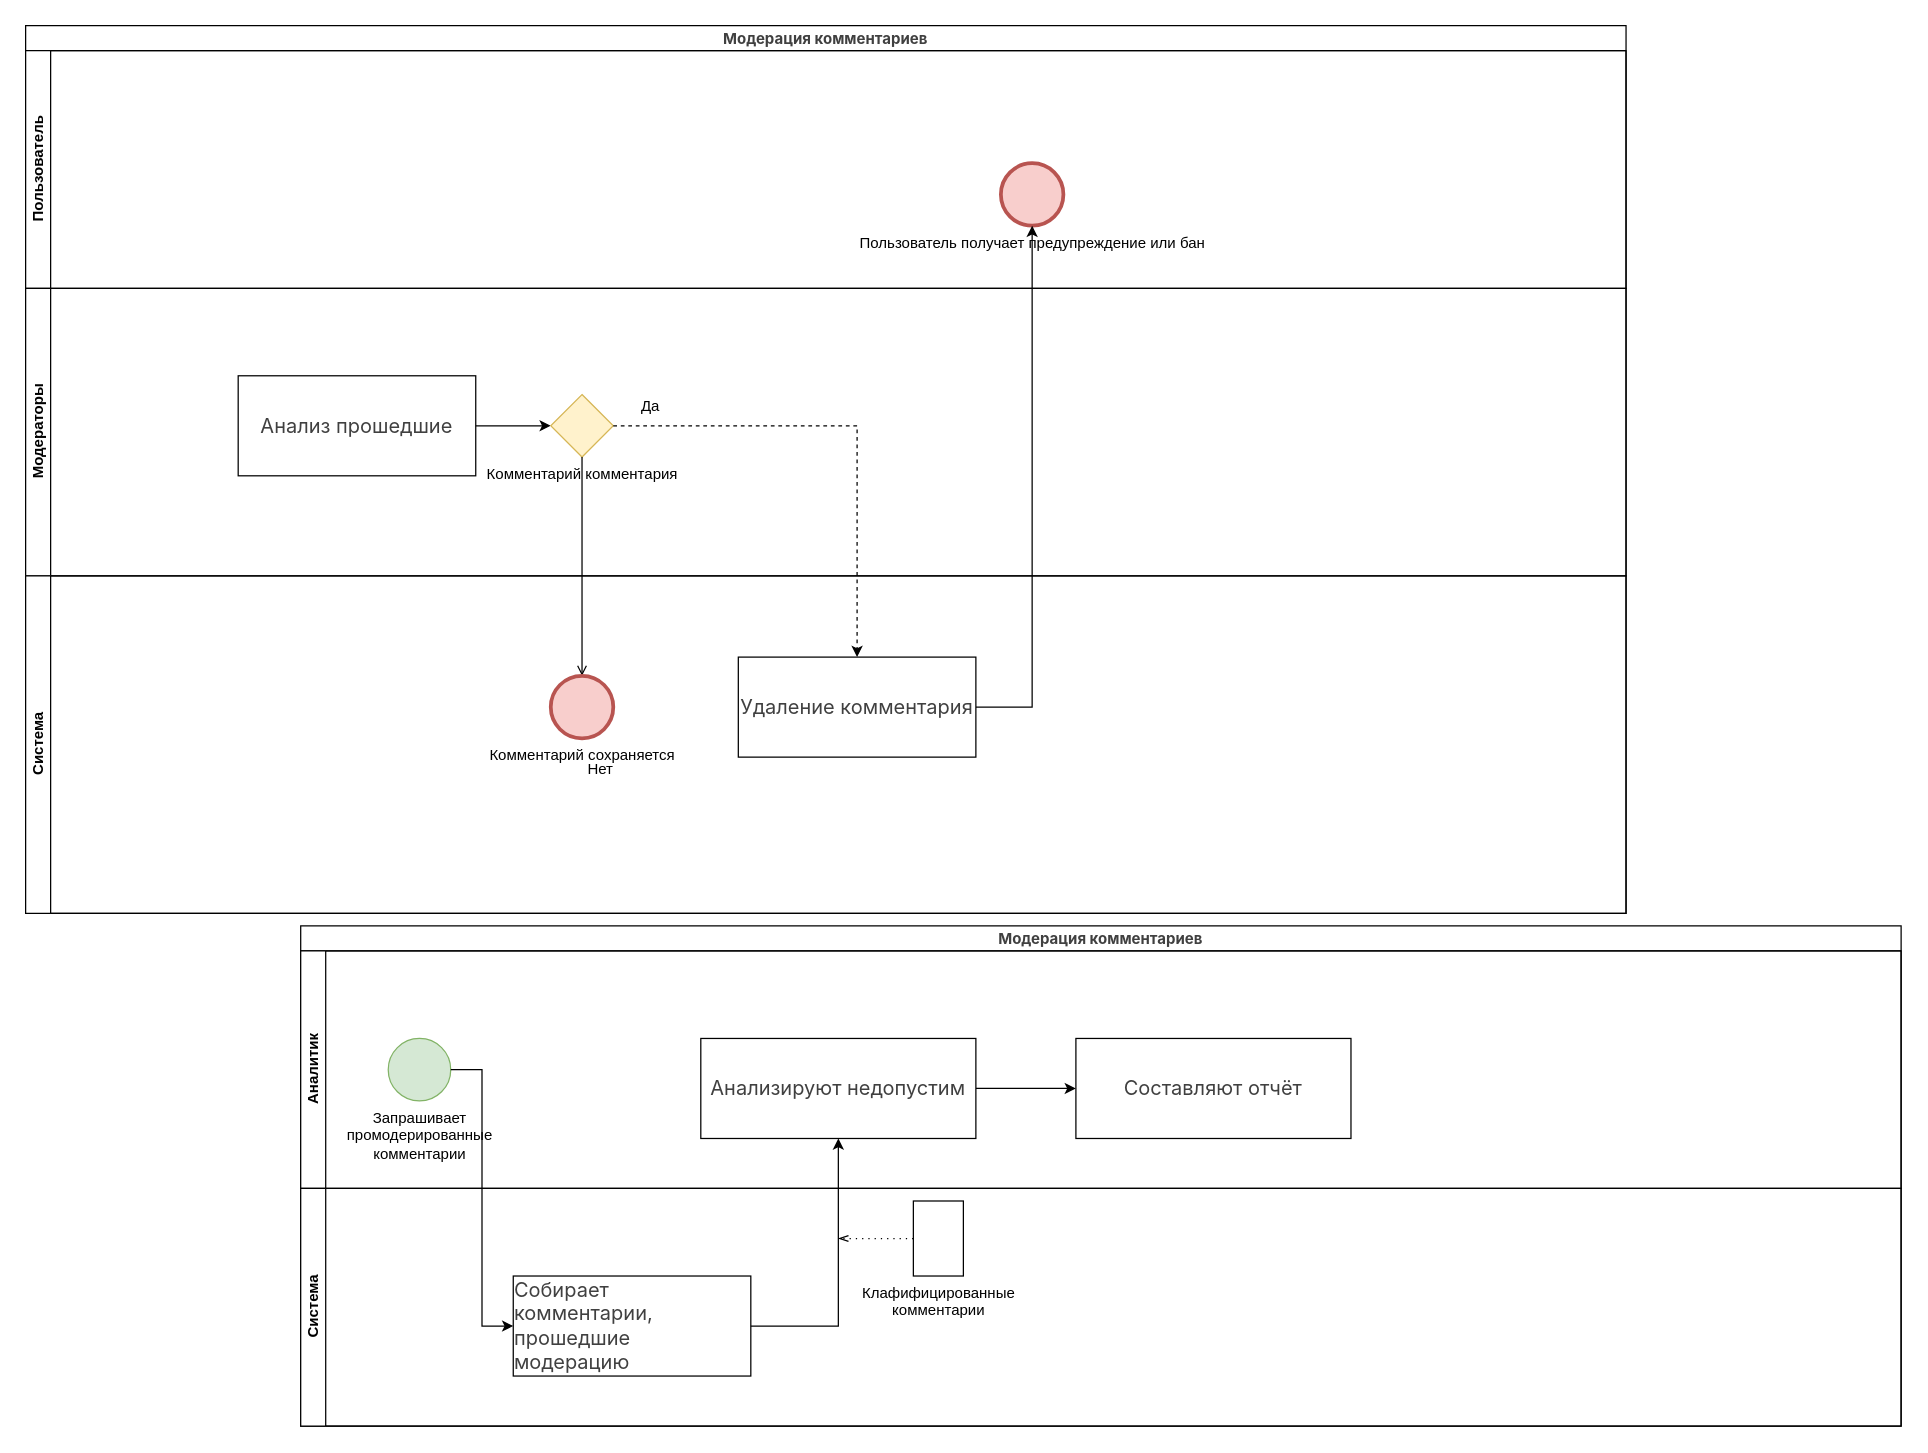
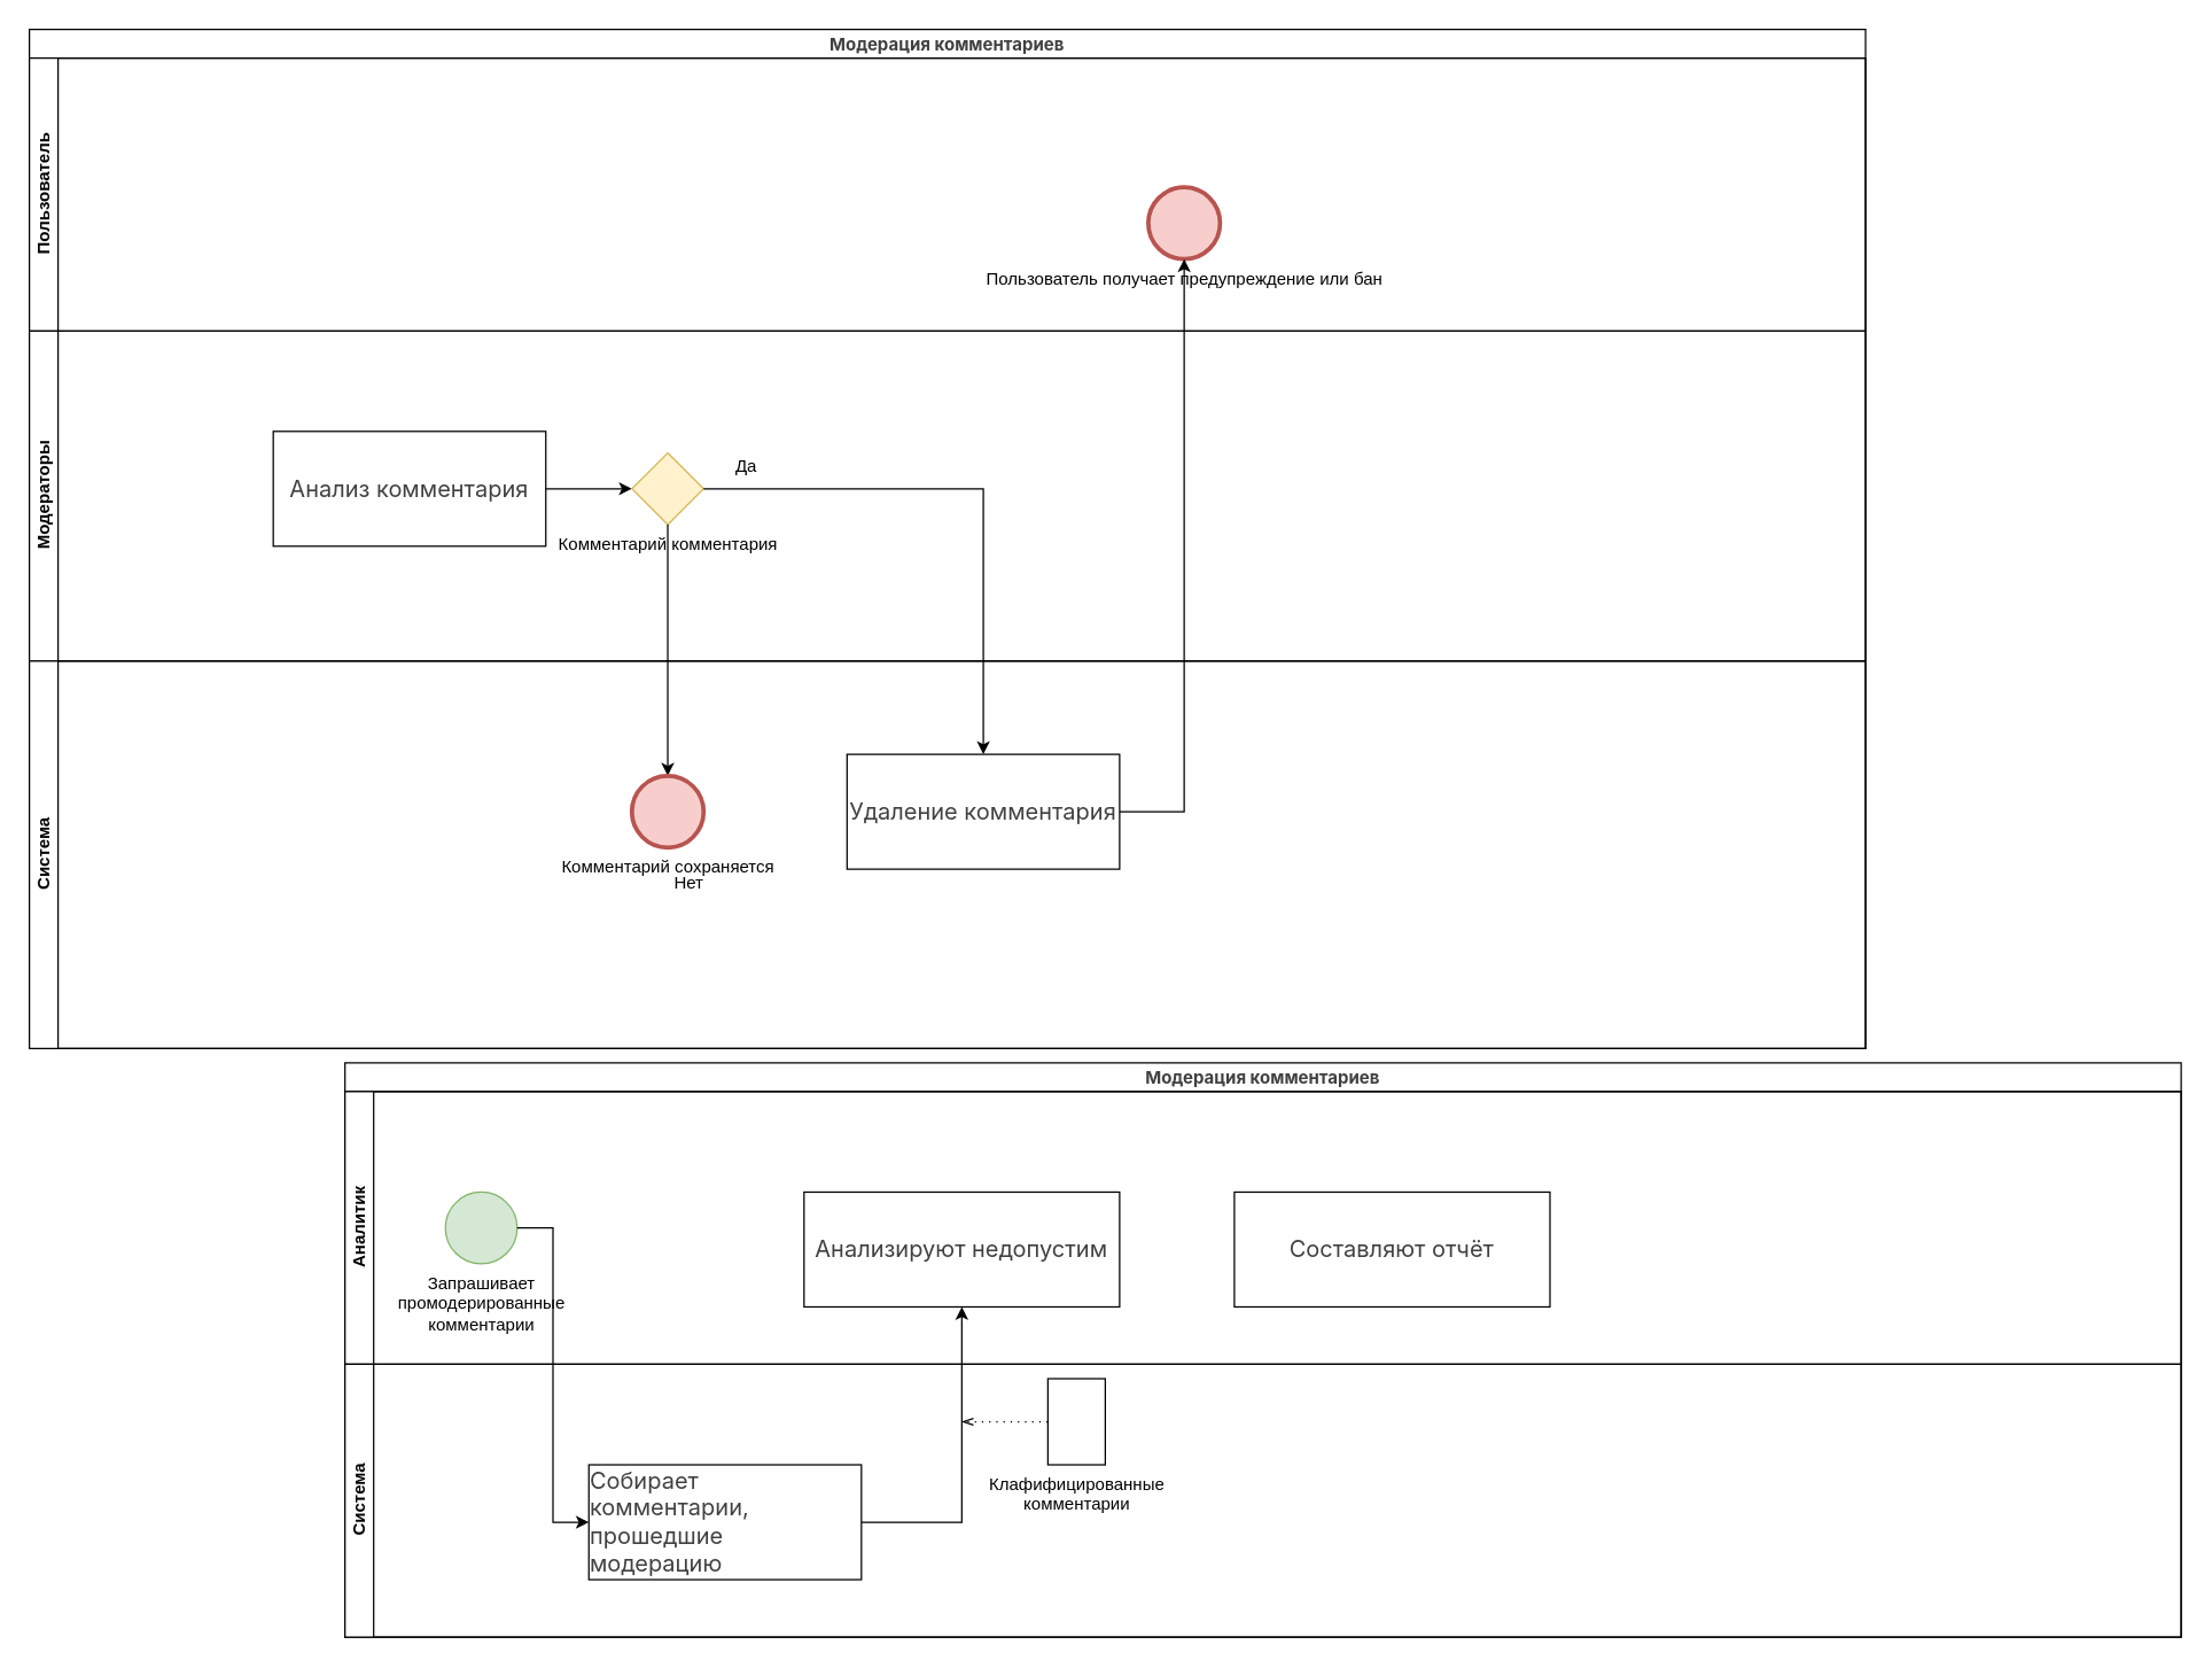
  <mxCell id="0" />
  <mxCell id="1" parent="0" />
  <mxCell id="2" value="&lt;h3 style=&quot;font-weight: var(--ds-font-weight-strong); font-size: calc(var(--ds-md-zoom)*16px); line-height: 1.5; margin: calc(var(--ds-md-zoom)*16px)0 calc(var(--ds-md-zoom)*12px)0; color: rgb(64, 64, 64); font-family: DeepSeek-CJK-patch, Inter, system-ui, -apple-system, BlinkMacSystemFont, &amp;quot;Segoe UI&amp;quot;, Roboto, &amp;quot;Noto Sans&amp;quot;, Ubuntu, Cantarell, &amp;quot;Helvetica Neue&amp;quot;, Oxygen, &amp;quot;Open Sans&amp;quot;, sans-serif; text-align: start;&quot;&gt;Модерация комментариев&lt;/h3&gt;" style="swimlane;html=1;childLayout=stackLayout;resizeParent=1;resizeParentMax=0;horizontal=1;startSize=20;horizontalStack=0;whiteSpace=wrap;" parent="1" vertex="1"><mxGeometry x="20" y="20" width="1280" height="710" as="geometry" /></mxCell>
  <mxCell id="3" value="Пользователь" style="swimlane;html=1;startSize=20;horizontal=0;" parent="2" vertex="1"><mxGeometry y="20" width="1280" height="190" as="geometry" /></mxCell>
  <mxCell id="4" value="Пользователь получает предупреждение или бан" style="points=[[0.145,0.145,0],[0.5,0,0],[0.855,0.145,0],[1,0.5,0],[0.855,0.855,0],[0.5,1,0],[0.145,0.855,0],[0,0.5,0]];shape=mxgraph.bpmn.event;html=1;verticalLabelPosition=bottom;labelBackgroundColor=#ffffff;verticalAlign=top;align=center;perimeter=ellipsePerimeter;outlineConnect=0;aspect=fixed;outline=end;symbol=terminate2;fillColor=#f8cecc;strokeColor=#b85450;" parent="3" vertex="1"><mxGeometry x="780" y="90" width="50" height="50" as="geometry" /></mxCell>
  <mxCell id="5" value="Модераторы" style="swimlane;html=1;startSize=20;horizontal=0;" parent="2" vertex="1"><mxGeometry y="210" width="1280" height="230" as="geometry" /></mxCell>
- <mxCell id="6" value="&lt;div style=&quot;text-align: left;&quot;&gt;&lt;span style=&quot;background-color: transparent; font-size: 16.002px;&quot;&gt;&lt;font face=&quot;DeepSeek-CJK-patch, Inter, system-ui, -apple-system, BlinkMacSystemFont, Segoe UI, Roboto, Noto Sans, Ubuntu, Cantarell, Helvetica Neue, Oxygen, Open Sans, sans-serif&quot; color=&quot;#404040&quot;&gt;Анализ прошедшие&lt;/font&gt;&lt;/span&gt;&lt;/div&gt;" style="points=[[0.25,0,0],[0.5,0,0],[0.75,0,0],[1,0.25,0],[1,0.5,0],[1,0.75,0],[0.75,1,0],[0.5,1,0],[0.25,1,0],[0,0.75,0],[0,0.5,0],[0,0.25,0]];shape=mxgraph.bpmn.task2;whiteSpace=wrap;rectStyle=rounded;size=10;html=1;container=1;expand=0;collapsible=0;taskMarker=abstract;" parent="5" vertex="1"><mxGeometry x="170" y="70" width="190" height="80" as="geometry" /></mxCell>
+ <mxCell id="6" value="&lt;div style=&quot;text-align: left;&quot;&gt;&lt;span style=&quot;background-color: transparent; font-size: 16.002px;&quot;&gt;&lt;font face=&quot;DeepSeek-CJK-patch, Inter, system-ui, -apple-system, BlinkMacSystemFont, Segoe UI, Roboto, Noto Sans, Ubuntu, Cantarell, Helvetica Neue, Oxygen, Open Sans, sans-serif&quot; color=&quot;#404040&quot;&gt;Анализ комментария&lt;/font&gt;&lt;/span&gt;&lt;/div&gt;" style="points=[[0.25,0,0],[0.5,0,0],[0.75,0,0],[1,0.25,0],[1,0.5,0],[1,0.75,0],[0.75,1,0],[0.5,1,0],[0.25,1,0],[0,0.75,0],[0,0.5,0],[0,0.25,0]];shape=mxgraph.bpmn.task2;whiteSpace=wrap;rectStyle=rounded;size=10;html=1;container=1;expand=0;collapsible=0;taskMarker=abstract;" parent="5" vertex="1"><mxGeometry x="170" y="70" width="190" height="80" as="geometry" /></mxCell>
  <mxCell id="7" style="edgeStyle=orthogonalEdgeStyle;rounded=0;orthogonalLoop=1;jettySize=auto;html=1;entryX=0;entryY=0.5;entryDx=0;entryDy=0;entryPerimeter=0;exitX=1;exitY=0.5;exitDx=0;exitDy=0;exitPerimeter=0;" parent="5" source="6" target="8" edge="1"><mxGeometry relative="1" as="geometry" /></mxCell>
  <mxCell id="8" value="Комментарий комментария" style="points=[[0.25,0.25,0],[0.5,0,0],[0.75,0.25,0],[1,0.5,0],[0.75,0.75,0],[0.5,1,0],[0.25,0.75,0],[0,0.5,0]];shape=mxgraph.bpmn.gateway2;html=1;verticalLabelPosition=bottom;labelBackgroundColor=#ffffff;verticalAlign=top;align=center;perimeter=rhombusPerimeter;outlineConnect=0;outline=none;symbol=none;fillColor=#fff2cc;strokeColor=#d6b656;" parent="5" vertex="1"><mxGeometry x="420" y="85" width="50" height="50" as="geometry" /></mxCell>
  <mxCell id="9" value="Да" style="text;html=1;align=center;verticalAlign=middle;whiteSpace=wrap;rounded=0;" parent="5" vertex="1"><mxGeometry x="470" y="80" width="60" height="30" as="geometry" /></mxCell>
- <mxCell id="10" style="edgeStyle=orthogonalEdgeStyle;rounded=0;orthogonalLoop=1;jettySize=auto;html=1;exitX=1;exitY=0.5;exitDx=0;exitDy=0;exitPerimeter=0;entryX=0.5;entryY=0;entryDx=0;entryDy=0;entryPerimeter=0;dashed=1;" parent="2" source="8" target="15" edge="1"><mxGeometry relative="1" as="geometry"><mxPoint x="810" y="530.0" as="targetPoint" /></mxGeometry></mxCell>
+ <mxCell id="10" style="edgeStyle=orthogonalEdgeStyle;rounded=0;orthogonalLoop=1;jettySize=auto;html=1;exitX=1;exitY=0.5;exitDx=0;exitDy=0;exitPerimeter=0;entryX=0.5;entryY=0;entryDx=0;entryDy=0;entryPerimeter=0;" parent="2" source="8" target="15" edge="1"><mxGeometry relative="1" as="geometry"><mxPoint x="810" y="530.0" as="targetPoint" /></mxGeometry></mxCell>
  <mxCell id="11" style="edgeStyle=orthogonalEdgeStyle;rounded=0;orthogonalLoop=1;jettySize=auto;html=1;exitX=1;exitY=0.5;exitDx=0;exitDy=0;exitPerimeter=0;entryX=0.5;entryY=1;entryDx=0;entryDy=0;entryPerimeter=0;" parent="2" source="15" target="4" edge="1"><mxGeometry relative="1" as="geometry"><mxPoint x="805" y="160.0" as="targetPoint" /></mxGeometry></mxCell>
- <mxCell id="12" style="edgeStyle=orthogonalEdgeStyle;rounded=0;orthogonalLoop=1;jettySize=auto;html=1;exitX=0.5;exitY=1;exitDx=0;exitDy=0;exitPerimeter=0;entryX=0.5;entryY=0;entryDx=0;entryDy=0;entryPerimeter=0;endArrow=open;" parent="2" source="8" target="14" edge="1"><mxGeometry relative="1" as="geometry"><mxPoint x="521" y="520.0" as="targetPoint" /></mxGeometry></mxCell>
+ <mxCell id="12" style="edgeStyle=orthogonalEdgeStyle;rounded=0;orthogonalLoop=1;jettySize=auto;html=1;exitX=0.5;exitY=1;exitDx=0;exitDy=0;exitPerimeter=0;entryX=0.5;entryY=0;entryDx=0;entryDy=0;entryPerimeter=0;" parent="2" source="8" target="14" edge="1"><mxGeometry relative="1" as="geometry"><mxPoint x="521" y="520.0" as="targetPoint" /></mxGeometry></mxCell>
  <mxCell id="13" value="Система" style="swimlane;html=1;startSize=20;horizontal=0;" parent="2" vertex="1"><mxGeometry y="440" width="1280" height="270" as="geometry" /></mxCell>
  <mxCell id="14" value="Комментарий сохраняется" style="points=[[0.145,0.145,0],[0.5,0,0],[0.855,0.145,0],[1,0.5,0],[0.855,0.855,0],[0.5,1,0],[0.145,0.855,0],[0,0.5,0]];shape=mxgraph.bpmn.event;html=1;verticalLabelPosition=bottom;labelBackgroundColor=#ffffff;verticalAlign=top;align=center;perimeter=ellipsePerimeter;outlineConnect=0;aspect=fixed;outline=end;symbol=terminate2;fillColor=#f8cecc;strokeColor=#b85450;" parent="13" vertex="1"><mxGeometry x="420" y="80" width="50" height="50" as="geometry" /></mxCell>
  <mxCell id="15" value="&lt;div style=&quot;text-align: left;&quot;&gt;&lt;span style=&quot;background-color: transparent; font-size: 16.002px;&quot;&gt;&lt;font face=&quot;DeepSeek-CJK-patch, Inter, system-ui, -apple-system, BlinkMacSystemFont, Segoe UI, Roboto, Noto Sans, Ubuntu, Cantarell, Helvetica Neue, Oxygen, Open Sans, sans-serif&quot; color=&quot;#404040&quot;&gt;Удаление комментария&lt;/font&gt;&lt;/span&gt;&lt;/div&gt;" style="points=[[0.25,0,0],[0.5,0,0],[0.75,0,0],[1,0.25,0],[1,0.5,0],[1,0.75,0],[0.75,1,0],[0.5,1,0],[0.25,1,0],[0,0.75,0],[0,0.5,0],[0,0.25,0]];shape=mxgraph.bpmn.task2;whiteSpace=wrap;rectStyle=rounded;size=10;html=1;container=1;expand=0;collapsible=0;taskMarker=abstract;" parent="13" vertex="1"><mxGeometry x="570" y="65" width="190" height="80" as="geometry" /></mxCell>
  <mxCell id="16" value="Нет" style="text;html=1;align=center;verticalAlign=middle;whiteSpace=wrap;rounded=0;" parent="13" vertex="1"><mxGeometry x="430" y="140" width="60" height="30" as="geometry" /></mxCell>
  <mxCell id="17" value="&lt;h3 style=&quot;font-weight: var(--ds-font-weight-strong); font-size: calc(var(--ds-md-zoom)*16px); line-height: 1.5; margin: calc(var(--ds-md-zoom)*16px)0 calc(var(--ds-md-zoom)*12px)0; color: rgb(64, 64, 64); font-family: DeepSeek-CJK-patch, Inter, system-ui, -apple-system, BlinkMacSystemFont, &amp;quot;Segoe UI&amp;quot;, Roboto, &amp;quot;Noto Sans&amp;quot;, Ubuntu, Cantarell, &amp;quot;Helvetica Neue&amp;quot;, Oxygen, &amp;quot;Open Sans&amp;quot;, sans-serif; text-align: start;&quot;&gt;Модерация комментариев&lt;/h3&gt;" style="swimlane;html=1;childLayout=stackLayout;resizeParent=1;resizeParentMax=0;horizontal=1;startSize=20;horizontalStack=0;whiteSpace=wrap;" vertex="1" parent="1"><mxGeometry x="240" y="740" width="1280" height="400" as="geometry" /></mxCell>
  <mxCell id="18" value="Аналитик" style="swimlane;html=1;startSize=20;horizontal=0;" vertex="1" parent="17"><mxGeometry y="20" width="1280" height="190" as="geometry" /></mxCell>
  <mxCell id="19" value="Запрашивает&lt;div&gt;промодерированные&lt;/div&gt;&lt;div&gt;комментарии&lt;/div&gt;" style="points=[[0.145,0.145,0],[0.5,0,0],[0.855,0.145,0],[1,0.5,0],[0.855,0.855,0],[0.5,1,0],[0.145,0.855,0],[0,0.5,0]];shape=mxgraph.bpmn.event;html=1;verticalLabelPosition=bottom;labelBackgroundColor=#ffffff;verticalAlign=top;align=center;perimeter=ellipsePerimeter;outlineConnect=0;aspect=fixed;outline=standard;symbol=general;fillColor=#d5e8d4;strokeColor=#82b366;" vertex="1" parent="18"><mxGeometry x="70" y="70" width="50" height="50" as="geometry" /></mxCell>
- <mxCell id="20" style="edgeStyle=orthogonalEdgeStyle;rounded=0;orthogonalLoop=1;jettySize=auto;html=1;entryX=0;entryY=0.5;entryDx=0;entryDy=0;entryPerimeter=0;" edge="1" parent="18" source="21" target="22"><mxGeometry relative="1" as="geometry"><mxPoint x="620" y="110" as="targetPoint" /></mxGeometry></mxCell>
  <mxCell id="21" value="&lt;div style=&quot;text-align: left;&quot;&gt;&lt;font face=&quot;DeepSeek-CJK-patch, Inter, system-ui, -apple-system, BlinkMacSystemFont, Segoe UI, Roboto, Noto Sans, Ubuntu, Cantarell, Helvetica Neue, Oxygen, Open Sans, sans-serif&quot; color=&quot;#404040&quot;&gt;&lt;span style=&quot;font-size: 16.002px;&quot;&gt;Анализируют недопустим&lt;/span&gt;&lt;/font&gt;&lt;/div&gt;" style="points=[[0.25,0,0],[0.5,0,0],[0.75,0,0],[1,0.25,0],[1,0.5,0],[1,0.75,0],[0.75,1,0],[0.5,1,0],[0.25,1,0],[0,0.75,0],[0,0.5,0],[0,0.25,0]];shape=mxgraph.bpmn.task2;whiteSpace=wrap;rectStyle=rounded;size=10;html=1;container=1;expand=0;collapsible=0;taskMarker=abstract;" vertex="1" parent="18"><mxGeometry x="320" y="70" width="220" height="80" as="geometry" /></mxCell>
  <mxCell id="22" value="&lt;div style=&quot;text-align: left;&quot;&gt;&lt;font face=&quot;DeepSeek-CJK-patch, Inter, system-ui, -apple-system, BlinkMacSystemFont, Segoe UI, Roboto, Noto Sans, Ubuntu, Cantarell, Helvetica Neue, Oxygen, Open Sans, sans-serif&quot; color=&quot;#404040&quot;&gt;&lt;span style=&quot;font-size: 16.002px;&quot;&gt;Составляют отчёт&lt;/span&gt;&lt;/font&gt;&lt;/div&gt;" style="points=[[0.25,0,0],[0.5,0,0],[0.75,0,0],[1,0.25,0],[1,0.5,0],[1,0.75,0],[0.75,1,0],[0.5,1,0],[0.25,1,0],[0,0.75,0],[0,0.5,0],[0,0.25,0]];shape=mxgraph.bpmn.task2;whiteSpace=wrap;rectStyle=rounded;size=10;html=1;container=1;expand=0;collapsible=0;taskMarker=abstract;" vertex="1" parent="18"><mxGeometry x="620" y="70" width="220" height="80" as="geometry" /></mxCell>
  <mxCell id="23" style="edgeStyle=orthogonalEdgeStyle;rounded=0;orthogonalLoop=1;jettySize=auto;html=1;exitX=1;exitY=0.5;exitDx=0;exitDy=0;exitPerimeter=0;entryX=0;entryY=0.5;entryDx=0;entryDy=0;entryPerimeter=0;" edge="1" parent="17" source="19" target="25"><mxGeometry relative="1" as="geometry" /></mxCell>
  <mxCell id="24" value="Система" style="swimlane;html=1;startSize=20;horizontal=0;" vertex="1" parent="17"><mxGeometry y="210" width="1280" height="190" as="geometry" /></mxCell>
  <mxCell id="25" value="&lt;div style=&quot;text-align: left;&quot;&gt;&lt;span style=&quot;background-color: transparent; font-size: 16.002px;&quot;&gt;&lt;font face=&quot;DeepSeek-CJK-patch, Inter, system-ui, -apple-system, BlinkMacSystemFont, Segoe UI, Roboto, Noto Sans, Ubuntu, Cantarell, Helvetica Neue, Oxygen, Open Sans, sans-serif&quot; color=&quot;#404040&quot;&gt;Собирает комментарии,&lt;/font&gt;&lt;/span&gt;&lt;/div&gt;&lt;div style=&quot;text-align: left;&quot;&gt;&lt;span style=&quot;background-color: transparent; font-size: 16.002px;&quot;&gt;&lt;font face=&quot;DeepSeek-CJK-patch, Inter, system-ui, -apple-system, BlinkMacSystemFont, Segoe UI, Roboto, Noto Sans, Ubuntu, Cantarell, Helvetica Neue, Oxygen, Open Sans, sans-serif&quot; color=&quot;#404040&quot;&gt;прошедшие модерацию&lt;/font&gt;&lt;/span&gt;&lt;/div&gt;" style="points=[[0.25,0,0],[0.5,0,0],[0.75,0,0],[1,0.25,0],[1,0.5,0],[1,0.75,0],[0.75,1,0],[0.5,1,0],[0.25,1,0],[0,0.75,0],[0,0.5,0],[0,0.25,0]];shape=mxgraph.bpmn.task2;whiteSpace=wrap;rectStyle=rounded;size=10;html=1;container=1;expand=0;collapsible=0;taskMarker=abstract;" vertex="1" parent="24"><mxGeometry x="170" y="70" width="190" height="80" as="geometry" /></mxCell>
  <mxCell id="26" value="Клафифицированные&lt;div&gt;комментарии&lt;/div&gt;" style="shape=mxgraph.bpmn.data2;labelPosition=center;verticalLabelPosition=bottom;align=center;verticalAlign=top;size=15;html=1;" vertex="1" parent="24"><mxGeometry x="490" y="10" width="40" height="60" as="geometry" /></mxCell>
  <mxCell id="27" style="edgeStyle=orthogonalEdgeStyle;rounded=0;orthogonalLoop=1;jettySize=auto;html=1;exitX=1;exitY=0.5;exitDx=0;exitDy=0;exitPerimeter=0;entryX=0.5;entryY=1;entryDx=0;entryDy=0;entryPerimeter=0;" edge="1" parent="17" source="25" target="21"><mxGeometry relative="1" as="geometry"><mxPoint x="470" y="320" as="targetPoint" /></mxGeometry></mxCell>
  <mxCell id="28" value="" style="edgeStyle=elbowEdgeStyle;fontSize=12;html=1;endFill=0;startFill=0;endSize=6;startSize=6;dashed=1;dashPattern=1 4;endArrow=openThin;startArrow=none;rounded=0;exitX=0;exitY=0.5;exitDx=0;exitDy=0;exitPerimeter=0;" edge="1" parent="1" source="26"><mxGeometry width="160" relative="1" as="geometry"><mxPoint x="500" y="940" as="sourcePoint" /><mxPoint x="670" y="990" as="targetPoint" /></mxGeometry></mxCell>
